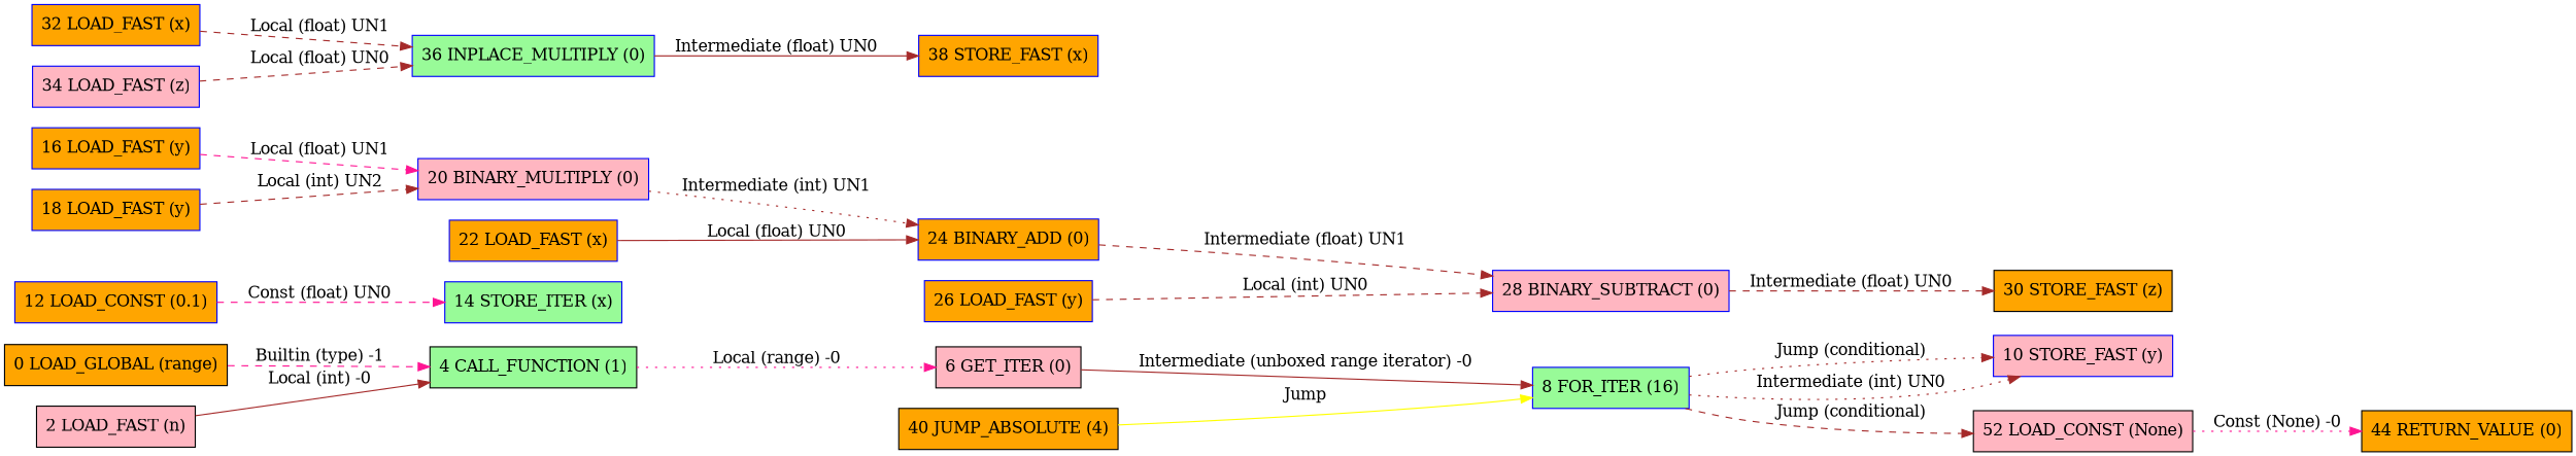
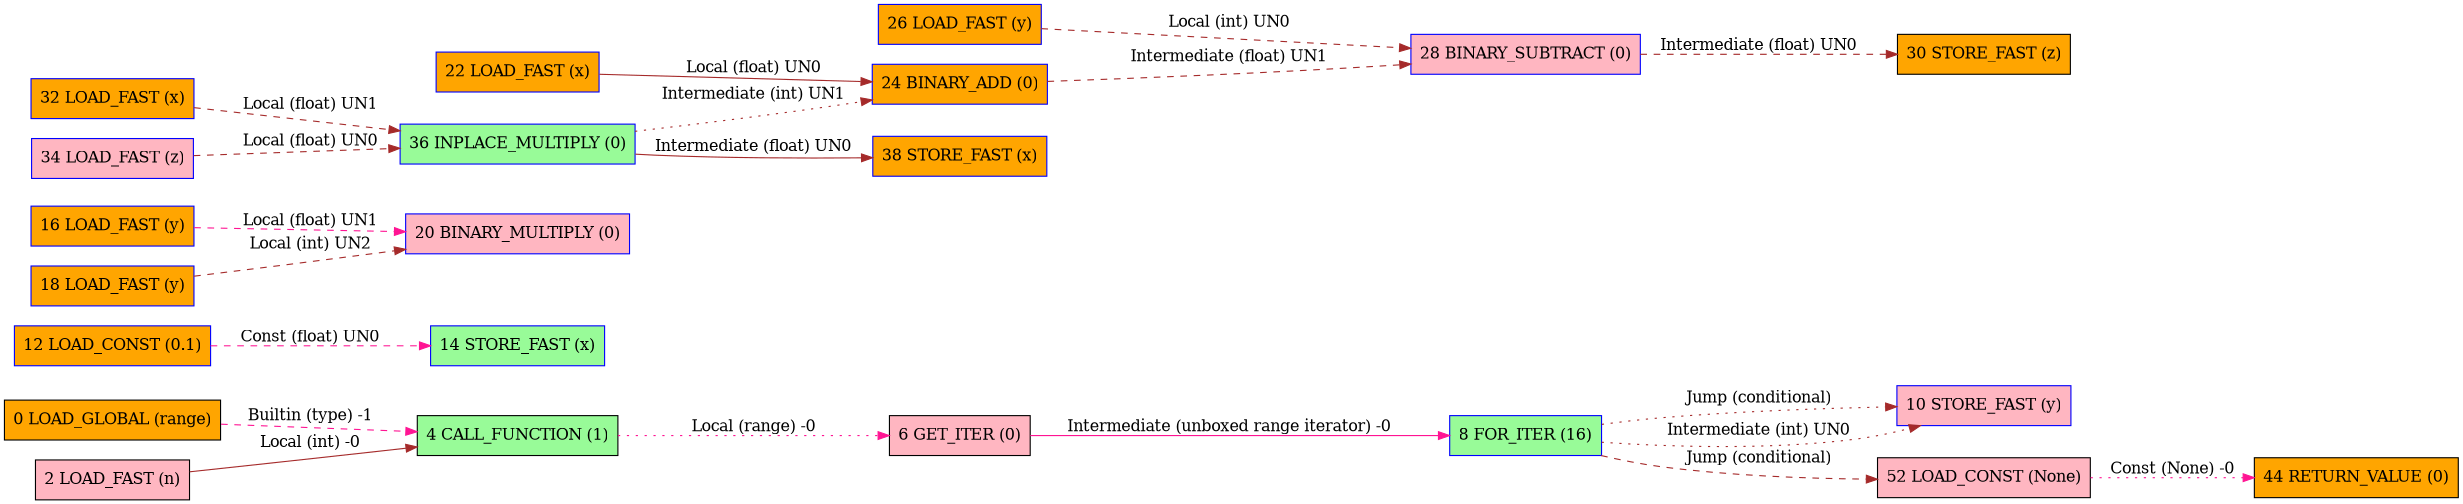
  digraph {
    rankdir=LR
    node [color=blue fillcolor=orange shape=box style=filled]
    edge [color=brown style=dashed]
    n1 [color=black label="0 LOAD_GLOBAL (range)"]
    n2 [color=black fillcolor=palegreen label="4 CALL_FUNCTION (1)"]
    n3 [color=black fillcolor=lightpink label="6 GET_ITER (0)"]
    n4 [color=black fillcolor=lightpink label="2 LOAD_FAST (n)"]
    n5 [fillcolor=palegreen label="8 FOR_ITER (16)"]
    n6 [fillcolor=lightpink label="10 STORE_FAST (y)"]
    n7 [color=black fillcolor=lightpink label="52 LOAD_CONST (None)"]
    n8 [color=black label="44 RETURN_VALUE (0)"]
    n9 [label="12 LOAD_CONST (0.1)"]
-   n10 [fillcolor=palegreen label="14 STORE_ITER (x)"]
+   n10 [fillcolor=palegreen label="14 STORE_FAST (x)"]
    n11 [label="16 LOAD_FAST (y)"]
    n12 [fillcolor=lightpink label="20 BINARY_MULTIPLY (0)"]
    n13 [label="24 BINARY_ADD (0)"]
    n14 [label="18 LOAD_FAST (y)"]
    n15 [fillcolor=lightpink label="28 BINARY_SUBTRACT (0)"]
    n16 [label="22 LOAD_FAST (x)"]
    n17 [color=black label="30 STORE_FAST (z)"]
    n18 [label="26 LOAD_FAST (y)"]
    n19 [label="32 LOAD_FAST (x)"]
    n20 [fillcolor=palegreen label="36 INPLACE_MULTIPLY (0)"]
    n21 [label="38 STORE_FAST (x)"]
    n22 [fillcolor=lightpink label="34 LOAD_FAST (z)"]
-   n23 [color=black label="40 JUMP_ABSOLUTE (4)"]
    n1 -> n2 [color=deeppink label="Builtin (type) -1"]
    n2 -> n3 [color=deeppink label="Local (range) -0" style=dotted]
-   n3 -> n5 [label="Intermediate (unboxed range iterator) -0" style=solid]
+   n3 -> n5 [color=deeppink label="Intermediate (unboxed range iterator) -0" style=solid]
    n4 -> n2 [label="Local (int) -0" style=solid]
    n5 -> n6 [label="Jump (conditional)" style=dotted]
    n5 -> n6 [label="Intermediate (int) UN0" style=dotted]
    n5 -> n7 [label="Jump (conditional)"]
    n7 -> n8 [color=deeppink label="Const (None) -0" style=dotted]
    n9 -> n10 [color=deeppink label="Const (float) UN0"]
    n11 -> n12 [color=deeppink label="Local (float) UN1"]
-   n12 -> n13 [label="Intermediate (int) UN1" style=dotted]
+   n20 -> n13 [label="Intermediate (int) UN1" style=dotted]
    n13 -> n15 [label="Intermediate (float) UN1"]
    n14 -> n12 [label="Local (int) UN2"]
    n15 -> n17 [label="Intermediate (float) UN0"]
    n16 -> n13 [label="Local (float) UN0" style=solid]
    n18 -> n15 [label="Local (int) UN0"]
    n19 -> n20 [label="Local (float) UN1"]
    n20 -> n21 [label="Intermediate (float) UN0" style=solid]
    n22 -> n20 [label="Local (float) UN0"]
-   n23 -> n5 [color=yellow label=Jump style=""]
  }
